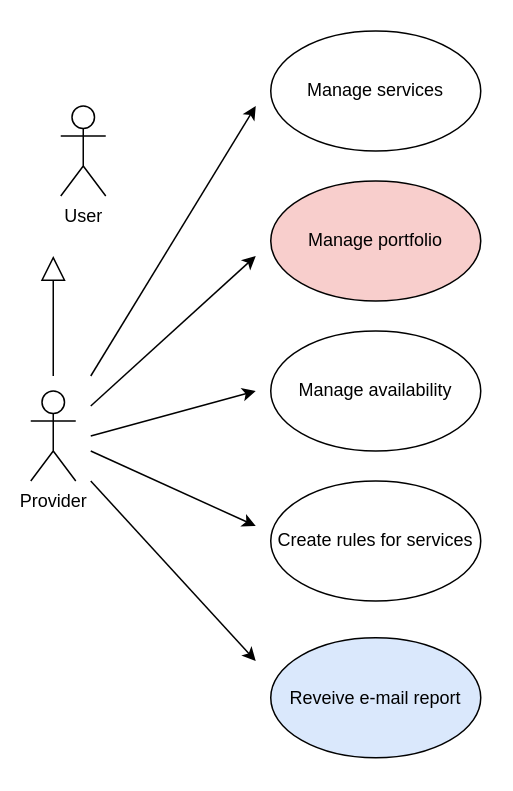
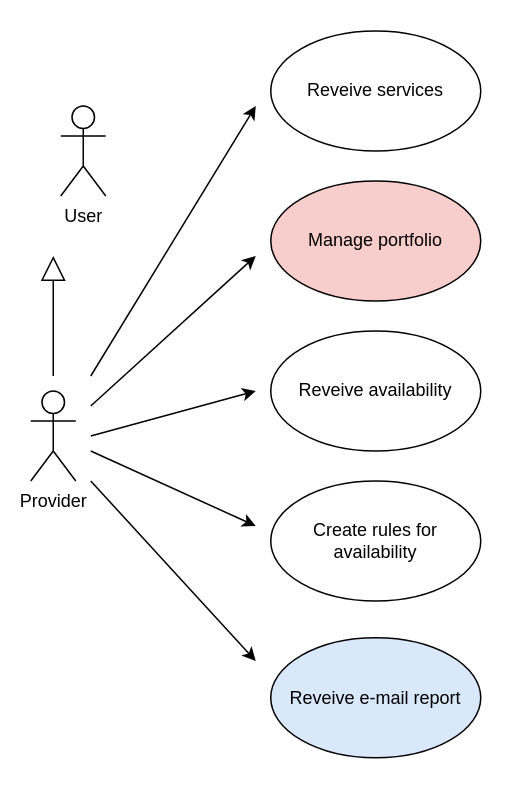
  <mxCell id="0" />
  <mxCell id="1" parent="0" />
  <mxCell id="2" style="edgeStyle=orthogonalEdgeStyle;rounded=0;orthogonalLoop=1;jettySize=auto;html=1;endArrow=block;endFill=0;endSize=14;" parent="1" edge="1"><mxGeometry relative="1" as="geometry"><mxPoint x="35" y="170" as="targetPoint" /><mxPoint x="35" y="250" as="sourcePoint" /></mxGeometry></mxCell>
  <mxCell id="3" value="Provider" style="shape=umlActor;verticalLabelPosition=bottom;verticalAlign=top;html=1;outlineConnect=0;" parent="1" vertex="1"><mxGeometry x="20" y="260" width="30" height="60" as="geometry" /></mxCell>
- <mxCell id="4" value="Manage services" style="ellipse;whiteSpace=wrap;html=1;" parent="1" vertex="1"><mxGeometry x="180" y="20" width="140" height="80" as="geometry" /></mxCell>
+ <mxCell id="4" value="Reveive services" style="ellipse;whiteSpace=wrap;html=1;" parent="1" vertex="1"><mxGeometry x="180" y="20" width="140" height="80" as="geometry" /></mxCell>
  <mxCell id="5" value="Manage portfolio" style="ellipse;whiteSpace=wrap;html=1;fillColor=#f8cecc;" parent="1" vertex="1"><mxGeometry x="180" y="120" width="140" height="80" as="geometry" /></mxCell>
  <mxCell id="6" value="" style="endArrow=classic;html=1;rounded=0;" parent="1" edge="1"><mxGeometry width="50" height="50" relative="1" as="geometry"><mxPoint x="60" y="270" as="sourcePoint" /><mxPoint x="170" y="170" as="targetPoint" /></mxGeometry></mxCell>
- <mxCell id="7" value="Manage availability" style="ellipse;whiteSpace=wrap;html=1;" parent="1" vertex="1"><mxGeometry x="180" y="220" width="140" height="80" as="geometry" /></mxCell>
+ <mxCell id="7" value="Reveive availability" style="ellipse;whiteSpace=wrap;html=1;" parent="1" vertex="1"><mxGeometry x="180" y="220" width="140" height="80" as="geometry" /></mxCell>
  <mxCell id="8" value="" style="endArrow=classic;html=1;rounded=0;" parent="1" edge="1"><mxGeometry width="50" height="50" relative="1" as="geometry"><mxPoint x="60" y="290" as="sourcePoint" /><mxPoint x="170" y="260" as="targetPoint" /></mxGeometry></mxCell>
  <mxCell id="9" value="" style="endArrow=classic;html=1;rounded=0;" parent="1" edge="1"><mxGeometry width="50" height="50" relative="1" as="geometry"><mxPoint x="60" y="320" as="sourcePoint" /><mxPoint x="170" y="440" as="targetPoint" /></mxGeometry></mxCell>
  <mxCell id="10" value="User" style="shape=umlActor;verticalLabelPosition=bottom;verticalAlign=top;html=1;outlineConnect=0;" parent="1" vertex="1"><mxGeometry x="40" y="70" width="30" height="60" as="geometry" /></mxCell>
- <mxCell id="11" value="Create rules for services" style="ellipse;whiteSpace=wrap;html=1;" parent="1" vertex="1"><mxGeometry x="180" y="320" width="140" height="80" as="geometry" /></mxCell>
+ <mxCell id="11" value="Create rules for availability" style="ellipse;whiteSpace=wrap;html=1;" parent="1" vertex="1"><mxGeometry x="180" y="320" width="140" height="80" as="geometry" /></mxCell>
  <mxCell id="12" value="" style="endArrow=classic;html=1;rounded=0;" parent="1" edge="1"><mxGeometry width="50" height="50" relative="1" as="geometry"><mxPoint x="60" y="300" as="sourcePoint" /><mxPoint x="170" y="350" as="targetPoint" /></mxGeometry></mxCell>
  <mxCell id="13" value="Reveive e-mail report" style="ellipse;whiteSpace=wrap;html=1;fillColor=#dae8fc;" vertex="1" parent="1"><mxGeometry x="180" y="424.5" width="140" height="80" as="geometry" /></mxCell>
  <mxCell id="14" value="" style="endArrow=classic;html=1;rounded=0;" edge="1" parent="1"><mxGeometry width="50" height="50" relative="1" as="geometry"><mxPoint x="60" y="250" as="sourcePoint" /><mxPoint x="170" y="70" as="targetPoint" /></mxGeometry></mxCell>
